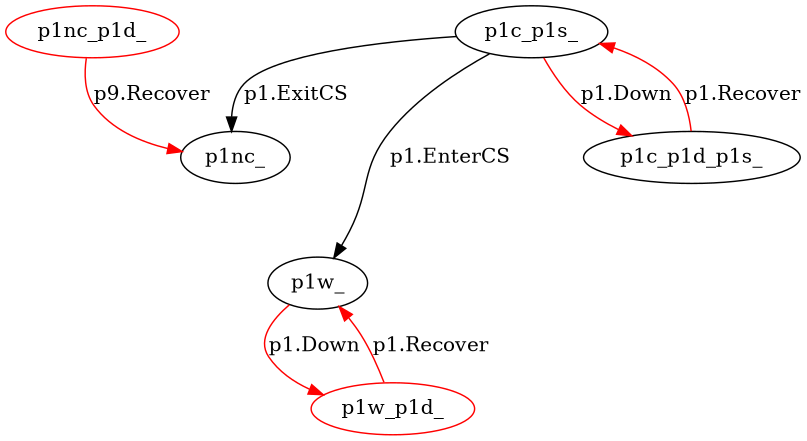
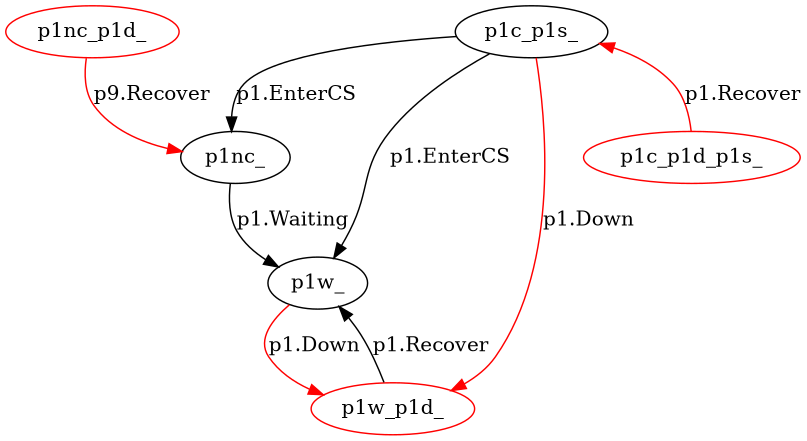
  digraph {
    edge [color=red]
    p1nc_p1d_ [color=red]
    p1nc_
    p1w_
    p1w_p1d_ [color=red]
    p1c_p1s_
-   p1c_p1d_p1s_ [color=black]
+   p1c_p1d_p1s_ [color=red]
    p1nc_p1d_ -> p1nc_ [label="p9.Recover"]
+   p1nc_ -> p1w_ [label="p1.Waiting" color=""]
    p1w_ -> p1w_p1d_ [label="p1.Down"]
-   p1w_p1d_ -> p1w_ [label="p1.Recover"]
-   p1c_p1s_ -> p1nc_ [label="p1.ExitCS" color=""]
+   p1w_p1d_ -> p1w_ [color=black label="p1.Recover"]
+   p1c_p1s_ -> p1nc_ [label="p1.EnterCS" color=""]
    p1c_p1s_ -> p1w_ [label="p1.EnterCS" color=""]
-   p1c_p1s_ -> p1c_p1d_p1s_ [label="p1.Down"]
+   p1c_p1s_ -> p1w_p1d_ [label="p1.Down"]
    p1c_p1d_p1s_ -> p1c_p1s_ [label="p1.Recover"]
  }
